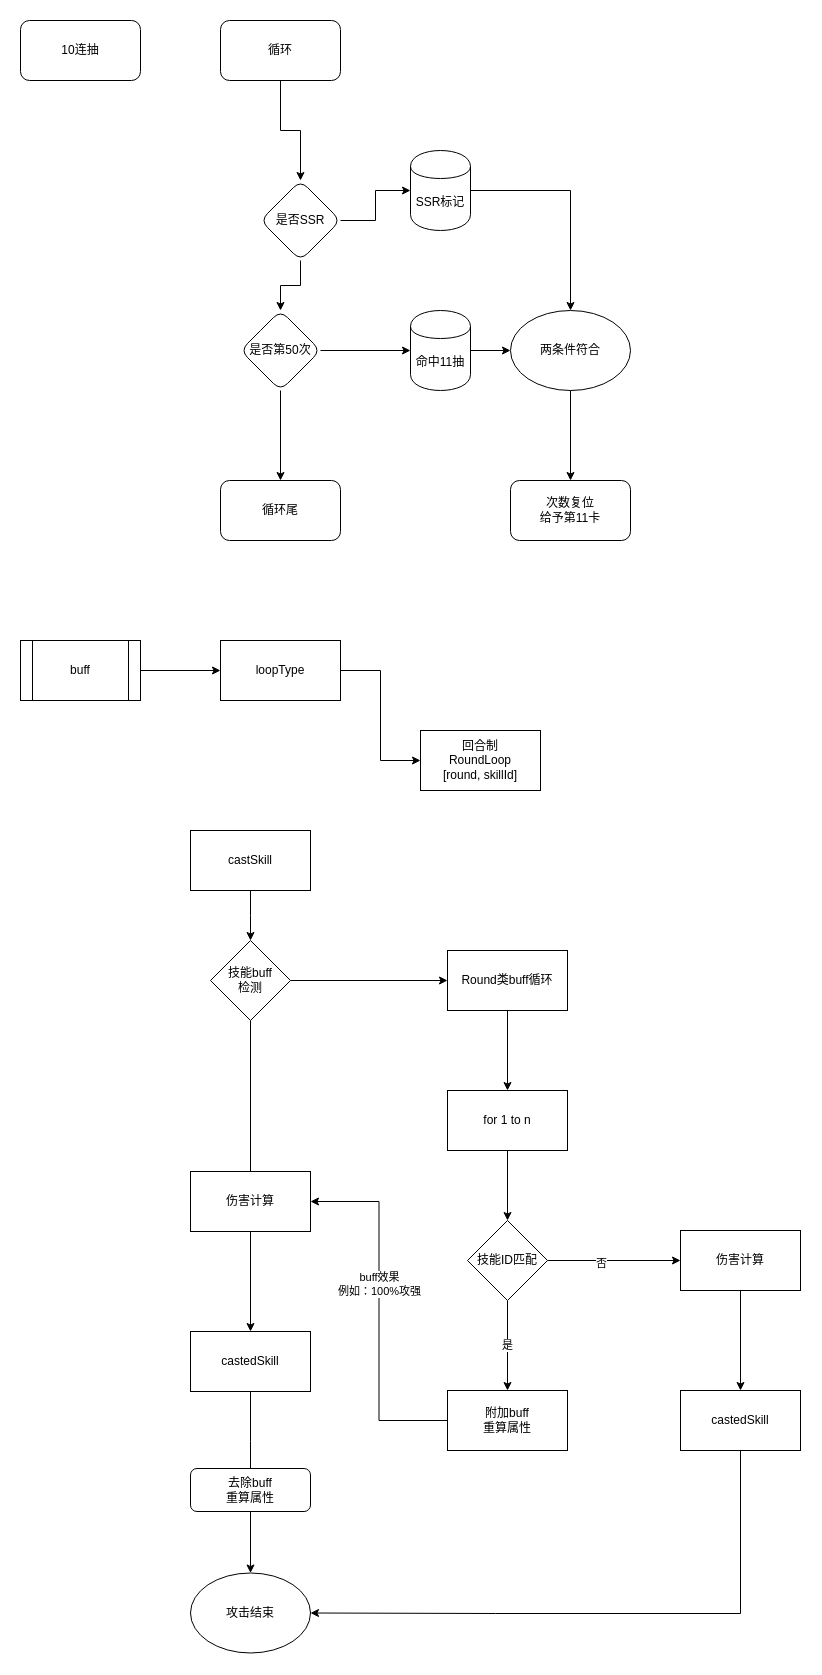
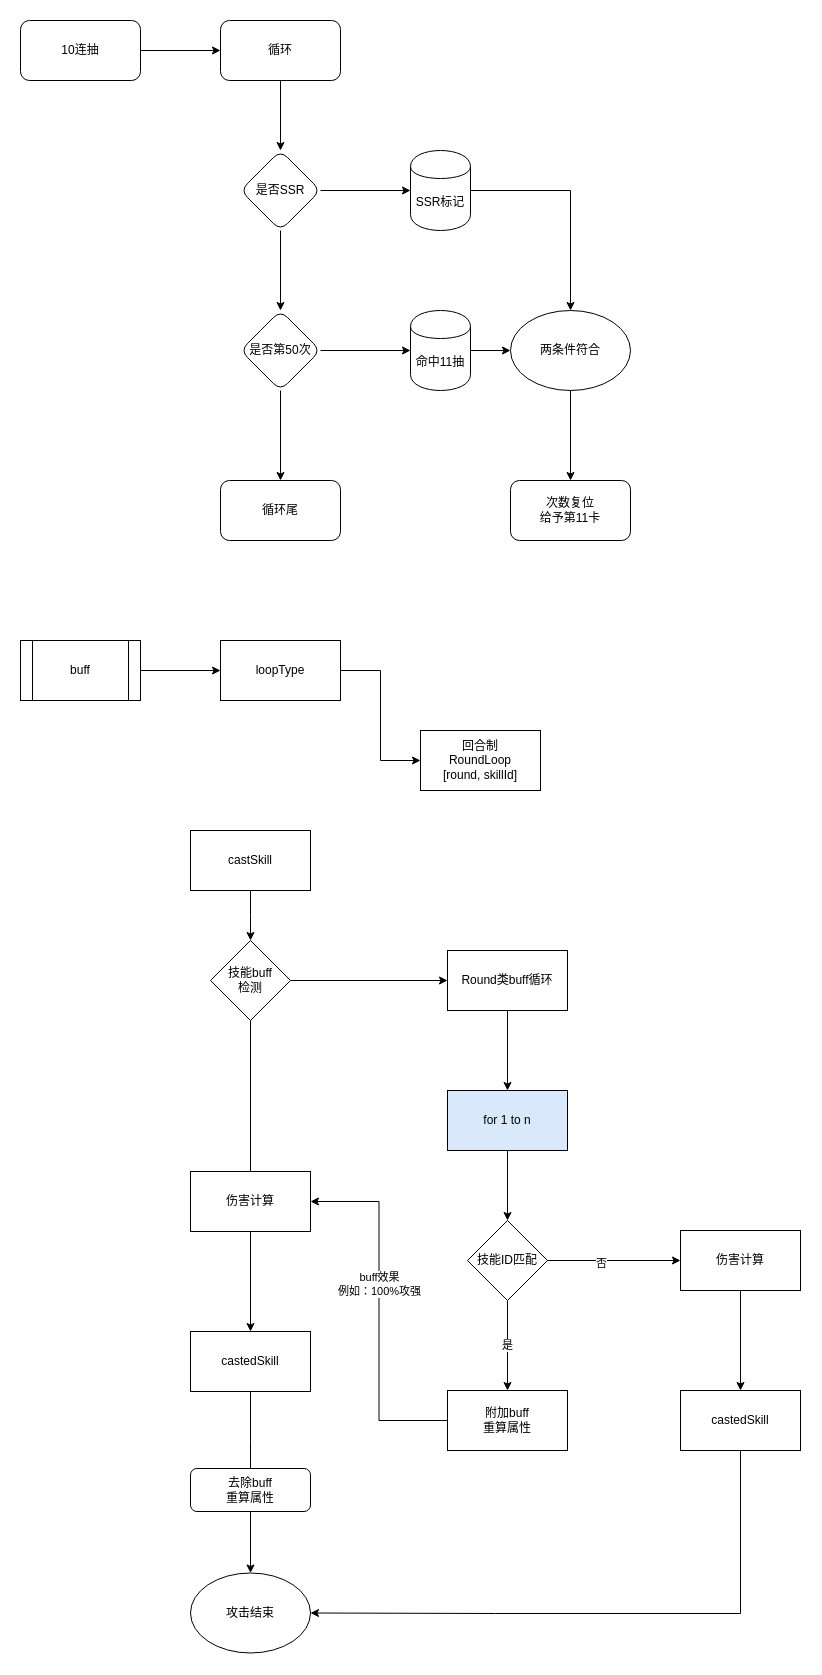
  <mxCell id="0" />
  <mxCell id="1" parent="0" />
+ <mxCell id="2" value="" style="edgeStyle=orthogonalEdgeStyle;rounded=0;orthogonalLoop=1;jettySize=auto;html=1;" parent="1" source="3" target="5" edge="1"><mxGeometry relative="1" as="geometry" /></mxCell>
  <mxCell id="3" value="10连抽" style="rounded=1;whiteSpace=wrap;html=1;" parent="1" vertex="1"><mxGeometry x="20" y="20" width="120" height="60" as="geometry" /></mxCell>
  <mxCell id="4" value="" style="edgeStyle=orthogonalEdgeStyle;rounded=0;orthogonalLoop=1;jettySize=auto;html=1;" edge="1" parent="1" source="5" target="8"><mxGeometry relative="1" as="geometry" /></mxCell>
  <mxCell id="5" value="循环" style="whiteSpace=wrap;html=1;rounded=1;" parent="1" vertex="1"><mxGeometry x="220" y="20" width="120" height="60" as="geometry" /></mxCell>
  <mxCell id="6" value="" style="edgeStyle=orthogonalEdgeStyle;rounded=0;orthogonalLoop=1;jettySize=auto;html=1;" edge="1" parent="1" source="8" target="10"><mxGeometry relative="1" as="geometry" /></mxCell>
  <mxCell id="7" value="" style="edgeStyle=orthogonalEdgeStyle;rounded=0;orthogonalLoop=1;jettySize=auto;html=1;" edge="1" parent="1" source="8" target="13"><mxGeometry relative="1" as="geometry" /></mxCell>
- <mxCell id="8" value="是否SSR" style="rhombus;whiteSpace=wrap;html=1;rounded=1;" vertex="1" parent="1"><mxGeometry x="260" y="180" width="80" height="80" as="geometry" /></mxCell>
+ <mxCell id="8" value="是否SSR" style="rhombus;whiteSpace=wrap;html=1;rounded=1;" vertex="1" parent="1"><mxGeometry x="240" y="150" width="80" height="80" as="geometry" /></mxCell>
  <mxCell id="9" value="" style="edgeStyle=orthogonalEdgeStyle;rounded=0;orthogonalLoop=1;jettySize=auto;html=1;" edge="1" parent="1" source="10" target="18"><mxGeometry relative="1" as="geometry" /></mxCell>
  <mxCell id="10" value="SSR标记" style="shape=cylinder;whiteSpace=wrap;html=1;boundedLbl=1;backgroundOutline=1;rounded=1;" vertex="1" parent="1"><mxGeometry x="410" y="150" width="60" height="80" as="geometry" /></mxCell>
  <mxCell id="11" value="" style="edgeStyle=orthogonalEdgeStyle;rounded=0;orthogonalLoop=1;jettySize=auto;html=1;" edge="1" parent="1" source="13" target="15"><mxGeometry relative="1" as="geometry" /></mxCell>
  <mxCell id="12" value="" style="edgeStyle=orthogonalEdgeStyle;rounded=0;orthogonalLoop=1;jettySize=auto;html=1;" edge="1" parent="1" source="13" target="16"><mxGeometry relative="1" as="geometry" /></mxCell>
  <mxCell id="13" value="是否第50次" style="rhombus;whiteSpace=wrap;html=1;rounded=1;" vertex="1" parent="1"><mxGeometry x="240" y="310" width="80" height="80" as="geometry" /></mxCell>
  <mxCell id="14" style="edgeStyle=orthogonalEdgeStyle;rounded=0;orthogonalLoop=1;jettySize=auto;html=1;" edge="1" parent="1" source="15" target="18"><mxGeometry relative="1" as="geometry" /></mxCell>
  <mxCell id="15" value="命中11抽" style="shape=cylinder;whiteSpace=wrap;html=1;boundedLbl=1;backgroundOutline=1;rounded=1;" vertex="1" parent="1"><mxGeometry x="410" y="310" width="60" height="80" as="geometry" /></mxCell>
  <mxCell id="16" value="循环尾" style="whiteSpace=wrap;html=1;rounded=1;" vertex="1" parent="1"><mxGeometry x="220" y="480" width="120" height="60" as="geometry" /></mxCell>
  <mxCell id="17" value="" style="edgeStyle=orthogonalEdgeStyle;rounded=0;orthogonalLoop=1;jettySize=auto;html=1;" edge="1" parent="1" source="18" target="19"><mxGeometry relative="1" as="geometry" /></mxCell>
  <mxCell id="18" value="两条件符合" style="ellipse;whiteSpace=wrap;html=1;rounded=1;" vertex="1" parent="1"><mxGeometry x="510" y="310" width="120" height="80" as="geometry" /></mxCell>
  <mxCell id="19" value="次数复位&lt;br&gt;给予第11卡" style="whiteSpace=wrap;html=1;rounded=1;" vertex="1" parent="1"><mxGeometry x="510" y="480" width="120" height="60" as="geometry" /></mxCell>
  <mxCell id="20" style="edgeStyle=orthogonalEdgeStyle;rounded=0;orthogonalLoop=1;jettySize=auto;html=1;" edge="1" parent="1" source="21"><mxGeometry relative="1" as="geometry"><mxPoint x="250" y="940" as="targetPoint" /></mxGeometry></mxCell>
  <mxCell id="21" value="castSkill" style="rounded=0;whiteSpace=wrap;html=1;" vertex="1" parent="1"><mxGeometry x="190" y="830" width="120" height="60" as="geometry" /></mxCell>
  <mxCell id="22" value="" style="edgeStyle=orthogonalEdgeStyle;rounded=0;orthogonalLoop=1;jettySize=auto;html=1;" edge="1" parent="1" source="24" target="31"><mxGeometry relative="1" as="geometry" /></mxCell>
  <mxCell id="23" value="" style="edgeStyle=orthogonalEdgeStyle;rounded=0;orthogonalLoop=1;jettySize=auto;html=1;" edge="1" parent="1" source="24" target="33"><mxGeometry relative="1" as="geometry" /></mxCell>
  <mxCell id="24" value="技能buff&lt;br&gt;检测" style="rhombus;whiteSpace=wrap;html=1;" vertex="1" parent="1"><mxGeometry x="210" y="940" width="80" height="80" as="geometry" /></mxCell>
  <mxCell id="25" value="" style="edgeStyle=orthogonalEdgeStyle;rounded=0;orthogonalLoop=1;jettySize=auto;html=1;" edge="1" parent="1" source="26" target="28"><mxGeometry relative="1" as="geometry" /></mxCell>
  <mxCell id="26" value="buff" style="shape=process;whiteSpace=wrap;html=1;backgroundOutline=1;" vertex="1" parent="1"><mxGeometry x="20" y="640" width="120" height="60" as="geometry" /></mxCell>
  <mxCell id="27" style="edgeStyle=orthogonalEdgeStyle;rounded=0;orthogonalLoop=1;jettySize=auto;html=1;exitX=1;exitY=0.5;exitDx=0;exitDy=0;entryX=0;entryY=0.5;entryDx=0;entryDy=0;" edge="1" parent="1" source="28" target="29"><mxGeometry relative="1" as="geometry" /></mxCell>
  <mxCell id="28" value="loopType" style="whiteSpace=wrap;html=1;" vertex="1" parent="1"><mxGeometry x="220" y="640" width="120" height="60" as="geometry" /></mxCell>
  <mxCell id="29" value="回合制&lt;br&gt;RoundLoop&lt;br&gt;[round, skillId]" style="rounded=0;whiteSpace=wrap;html=1;" vertex="1" parent="1"><mxGeometry x="420" y="730" width="120" height="60" as="geometry" /></mxCell>
  <mxCell id="30" style="edgeStyle=orthogonalEdgeStyle;rounded=0;orthogonalLoop=1;jettySize=auto;html=1;exitX=0.5;exitY=1;exitDx=0;exitDy=0;" edge="1" parent="1" source="31"><mxGeometry relative="1" as="geometry"><mxPoint x="250" y="1491" as="targetPoint" /></mxGeometry></mxCell>
  <mxCell id="31" value="castedSkill" style="whiteSpace=wrap;html=1;" vertex="1" parent="1"><mxGeometry x="190" y="1331" width="120" height="60" as="geometry" /></mxCell>
  <mxCell id="32" value="" style="edgeStyle=orthogonalEdgeStyle;rounded=0;orthogonalLoop=1;jettySize=auto;html=1;" edge="1" parent="1" source="33" target="35"><mxGeometry relative="1" as="geometry" /></mxCell>
  <mxCell id="33" value="Round类buff循环" style="whiteSpace=wrap;html=1;" vertex="1" parent="1"><mxGeometry x="447" y="950" width="120" height="60" as="geometry" /></mxCell>
  <mxCell id="34" value="" style="edgeStyle=orthogonalEdgeStyle;rounded=0;orthogonalLoop=1;jettySize=auto;html=1;" edge="1" parent="1" source="35" target="39"><mxGeometry relative="1" as="geometry" /></mxCell>
- <mxCell id="35" value="for 1 to n" style="whiteSpace=wrap;html=1;" vertex="1" parent="1"><mxGeometry x="447" y="1090" width="120" height="60" as="geometry" /></mxCell>
+ <mxCell id="35" value="for 1 to n" style="whiteSpace=wrap;html=1;fillColor=#dae8fc;" vertex="1" parent="1"><mxGeometry x="447" y="1090" width="120" height="60" as="geometry" /></mxCell>
  <mxCell id="36" value="是" style="edgeStyle=orthogonalEdgeStyle;rounded=0;orthogonalLoop=1;jettySize=auto;html=1;" edge="1" parent="1" source="39" target="42"><mxGeometry relative="1" as="geometry" /></mxCell>
  <mxCell id="37" style="edgeStyle=orthogonalEdgeStyle;rounded=0;orthogonalLoop=1;jettySize=auto;html=1;exitX=1;exitY=0.5;exitDx=0;exitDy=0;" edge="1" parent="1" source="39"><mxGeometry relative="1" as="geometry"><mxPoint x="680" y="1260" as="targetPoint" /></mxGeometry></mxCell>
  <mxCell id="38" value="否" style="edgeLabel;html=1;align=center;verticalAlign=middle;resizable=0;points=[];" vertex="1" connectable="0" parent="37"><mxGeometry x="-0.2" y="-2" relative="1" as="geometry"><mxPoint as="offset" /></mxGeometry></mxCell>
  <mxCell id="39" value="技能ID匹配" style="rhombus;whiteSpace=wrap;html=1;" vertex="1" parent="1"><mxGeometry x="467" y="1220" width="80" height="80" as="geometry" /></mxCell>
  <mxCell id="40" style="edgeStyle=orthogonalEdgeStyle;rounded=0;orthogonalLoop=1;jettySize=auto;html=1;exitX=0;exitY=0.5;exitDx=0;exitDy=0;entryX=1;entryY=0.5;entryDx=0;entryDy=0;" edge="1" parent="1" source="42" target="43"><mxGeometry relative="1" as="geometry" /></mxCell>
  <mxCell id="41" value="buff效果&lt;br&gt;例如：100%攻强" style="edgeLabel;html=1;align=center;verticalAlign=middle;resizable=0;points=[];" vertex="1" connectable="0" parent="40"><mxGeometry x="0.16" y="1" relative="1" as="geometry"><mxPoint x="1" y="1" as="offset" /></mxGeometry></mxCell>
  <mxCell id="42" value="附加buff&lt;br&gt;重算属性" style="whiteSpace=wrap;html=1;" vertex="1" parent="1"><mxGeometry x="447" y="1390" width="120" height="60" as="geometry" /></mxCell>
  <mxCell id="43" value="伤害计算" style="rounded=0;whiteSpace=wrap;html=1;" vertex="1" parent="1"><mxGeometry x="190" y="1171" width="120" height="60" as="geometry" /></mxCell>
  <mxCell id="44" value="" style="edgeStyle=orthogonalEdgeStyle;rounded=0;orthogonalLoop=1;jettySize=auto;html=1;" edge="1" parent="1" source="45" target="46"><mxGeometry relative="1" as="geometry" /></mxCell>
  <mxCell id="45" value="去除buff&lt;br&gt;重算属性" style="rounded=1;whiteSpace=wrap;html=1;" vertex="1" parent="1"><mxGeometry x="190" y="1468" width="120" height="43" as="geometry" /></mxCell>
  <mxCell id="46" value="攻击结束" style="ellipse;whiteSpace=wrap;html=1;rounded=1;" vertex="1" parent="1"><mxGeometry x="190" y="1572.5" width="120" height="80" as="geometry" /></mxCell>
  <mxCell id="47" value="伤害计算" style="rounded=0;whiteSpace=wrap;html=1;" vertex="1" parent="1"><mxGeometry x="190" y="1171" width="120" height="60" as="geometry" /></mxCell>
  <mxCell id="48" style="edgeStyle=orthogonalEdgeStyle;rounded=0;orthogonalLoop=1;jettySize=auto;html=1;entryX=1;entryY=0.5;entryDx=0;entryDy=0;" edge="1" parent="1" source="49" target="46"><mxGeometry relative="1" as="geometry"><Array as="points"><mxPoint x="740" y="1613" /><mxPoint x="495" y="1613" /></Array></mxGeometry></mxCell>
  <mxCell id="49" value="castedSkill" style="whiteSpace=wrap;html=1;" vertex="1" parent="1"><mxGeometry x="680" y="1390" width="120" height="60" as="geometry" /></mxCell>
  <mxCell id="50" style="edgeStyle=orthogonalEdgeStyle;rounded=0;orthogonalLoop=1;jettySize=auto;html=1;exitX=0.5;exitY=1;exitDx=0;exitDy=0;" edge="1" parent="1" source="51" target="49"><mxGeometry relative="1" as="geometry" /></mxCell>
  <mxCell id="51" value="伤害计算" style="rounded=0;whiteSpace=wrap;html=1;" vertex="1" parent="1"><mxGeometry x="680" y="1230" width="120" height="60" as="geometry" /></mxCell>
